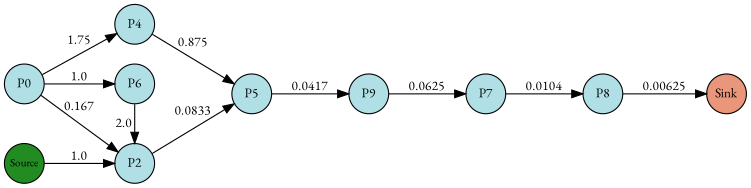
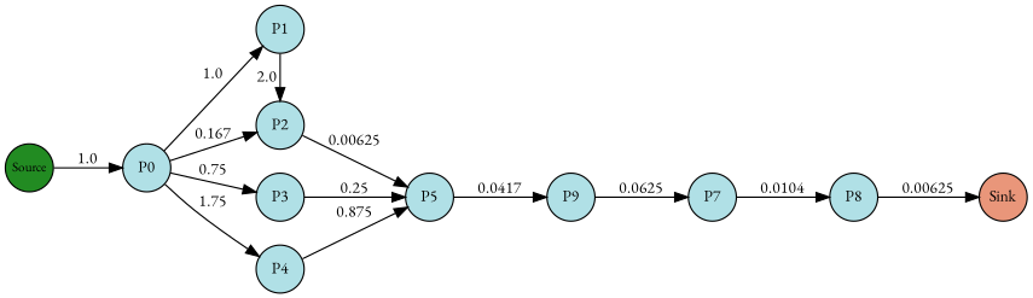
  digraph {
    fontname="EB Garamond"
    rankdir=LR
    splines=true
    node [fillcolor=powderblue fixedsize=true fontcolor=black fontname="EB Garamond" fontsize=12 margin=0 shape=circle style=filled]
    edge [fontcolor=black fontname="EB Garamond" fontsize=12 margin=0]
    n1 [fillcolor=forestgreen fontsize=10 label=Source width=0.5]
    n2 [label=P9 width=0.5]
    n3 [label=P0 width=0.5]
-   n4 [label=P6 width=0.5]
+   n4 [label=P1 width=0.5]
    n5 [label=P2 width=0.5]
+   n6 [label=P3 width=0.5]
    n7 [label=P4 width=0.5]
    n8 [label=P5 width=0.5]
    n9 [label=P7 width=0.5]
    n10 [label=P8 width=0.5]
    n11 [fillcolor=darksalmon label=Sink width=0.5]
    subgraph sub_1 {
      rank=same
      n1
    }
    subgraph sub_2 {
      rank=same
      n2
    }
    subgraph sub_3 {
      rank=same
      n3
    }
    subgraph sub_4 {
      rank=same
      n4
      n5
+     n6
      n7
    }
    subgraph sub_5 {
      rank=same
      n8
    }
    subgraph sub_6 {
      rank=same
      n9
    }
    subgraph sub_7 {
      rank=same
      n10
    }
    subgraph sub_8 {
      rank=same
      n11
    }
-   n1 -> n5 [label=1.0]
+   n1 -> n3 [label=1.0]
    n2 -> n9 [label=0.0625]
    n3 -> n4 [label=1.0]
    n3 -> n5 [label=0.167]
+   n3 -> n6 [label=0.75]
    n3 -> n7 [label=1.75]
    n4 -> n5 [label=2.0]
-   n5 -> n8 [label=0.0833]
+   n5 -> n8 [label=0.00625]
+   n6 -> n8 [label=0.25]
    n7 -> n8 [label=0.875]
    n8 -> n2 [label=0.0417]
    n9 -> n10 [label=0.0104]
    n10 -> n11 [label=0.00625]
  }
